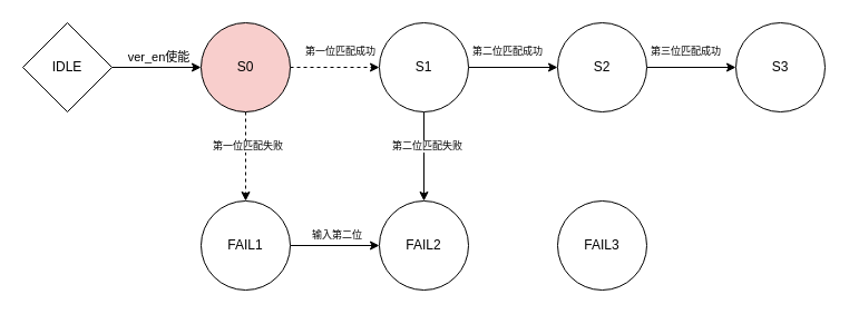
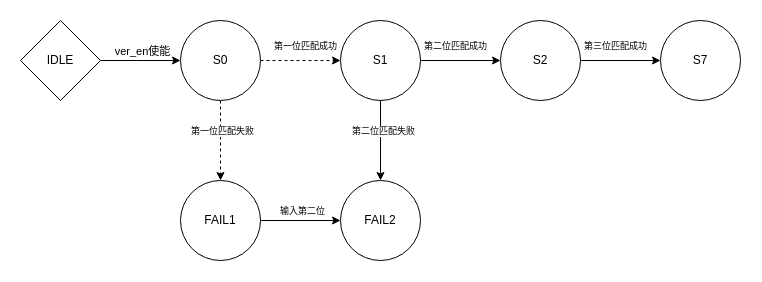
  <mxCell id="0" />
  <mxCell id="1" parent="0" />
  <mxCell id="2" style="edgeStyle=orthogonalEdgeStyle;rounded=0;orthogonalLoop=1;jettySize=auto;html=1;exitX=1;exitY=0.5;exitDx=0;exitDy=0;entryX=0;entryY=0.5;entryDx=0;entryDy=0;" edge="1" parent="1" source="4" target="20"><mxGeometry relative="1" as="geometry" /></mxCell>
  <mxCell id="3" value="ver_en使能" style="edgeLabel;html=1;align=center;verticalAlign=middle;resizable=0;points=[];" vertex="1" connectable="0" parent="2"><mxGeometry x="0.266" y="-1" relative="1" as="geometry"><mxPoint x="-10" y="-11" as="offset" /></mxGeometry></mxCell>
  <mxCell id="4" value="IDLE" style="rhombus;whiteSpace=wrap;html=1;aspect=fixed;" vertex="1" parent="1"><mxGeometry y="20" width="80" height="80" as="geometry" x="20" /></mxCell>
  <mxCell id="5" style="edgeStyle=orthogonalEdgeStyle;rounded=0;orthogonalLoop=1;jettySize=auto;html=1;exitX=1;exitY=0.5;exitDx=0;exitDy=0;entryX=0;entryY=0.5;entryDx=0;entryDy=0;" edge="1" parent="1" source="8" target="10"><mxGeometry relative="1" as="geometry" /></mxCell>
  <mxCell id="6" style="edgeStyle=orthogonalEdgeStyle;rounded=0;orthogonalLoop=1;jettySize=auto;html=1;exitX=0.5;exitY=1;exitDx=0;exitDy=0;entryX=0.5;entryY=0;entryDx=0;entryDy=0;fontSize=9;" edge="1" parent="1" source="8" target="14"><mxGeometry relative="1" as="geometry" /></mxCell>
  <mxCell id="7" value="第二位匹配失败" style="edgeLabel;html=1;align=center;verticalAlign=middle;resizable=0;points=[];fontSize=9;" vertex="1" connectable="0" parent="6"><mxGeometry x="-0.246" y="2" relative="1" as="geometry"><mxPoint as="offset" /></mxGeometry></mxCell>
  <mxCell id="8" value="S1" style="ellipse;whiteSpace=wrap;html=1;aspect=fixed;" vertex="1" parent="1"><mxGeometry x="340" y="20" width="80" height="80" as="geometry" /></mxCell>
  <mxCell id="9" style="edgeStyle=orthogonalEdgeStyle;rounded=0;orthogonalLoop=1;jettySize=auto;html=1;exitX=1;exitY=0.5;exitDx=0;exitDy=0;entryX=0;entryY=0.5;entryDx=0;entryDy=0;" edge="1" parent="1" source="10" target="16"><mxGeometry relative="1" as="geometry" /></mxCell>
  <mxCell id="10" value="S2" style="ellipse;whiteSpace=wrap;html=1;aspect=fixed;" vertex="1" parent="1"><mxGeometry x="500" y="20" width="80" height="80" as="geometry" /></mxCell>
  <mxCell id="11" style="edgeStyle=orthogonalEdgeStyle;rounded=0;orthogonalLoop=1;jettySize=auto;html=1;exitX=1;exitY=0.5;exitDx=0;exitDy=0;entryX=0;entryY=0.5;entryDx=0;entryDy=0;fontSize=9;" edge="1" parent="1" source="13" target="14"><mxGeometry relative="1" as="geometry" /></mxCell>
  <mxCell id="12" value="输入第二位" style="edgeLabel;html=1;align=center;verticalAlign=middle;resizable=0;points=[];fontSize=9;" vertex="1" connectable="0" parent="11"><mxGeometry x="-0.234" y="1" relative="1" as="geometry"><mxPoint x="10" y="-9" as="offset" /></mxGeometry></mxCell>
  <mxCell id="13" value="FAIL1" style="ellipse;whiteSpace=wrap;html=1;aspect=fixed;" vertex="1" parent="1"><mxGeometry x="180" y="180" width="80" height="80" as="geometry" /></mxCell>
  <mxCell id="14" value="FAIL2" style="ellipse;whiteSpace=wrap;html=1;aspect=fixed;" vertex="1" parent="1"><mxGeometry x="340" y="180" width="80" height="80" as="geometry" /></mxCell>
- <mxCell id="15" value="FAIL3" style="ellipse;whiteSpace=wrap;html=1;aspect=fixed;" vertex="1" parent="1"><mxGeometry x="500" y="180" width="80" height="80" as="geometry" /></mxCell>
- <mxCell id="16" value="S3" style="ellipse;whiteSpace=wrap;html=1;aspect=fixed;" vertex="1" parent="1"><mxGeometry x="660" y="20" width="80" height="80" as="geometry" /></mxCell>
+ <mxCell id="16" value="S7" style="ellipse;whiteSpace=wrap;html=1;aspect=fixed;" vertex="1" parent="1"><mxGeometry x="660" y="20" width="80" height="80" as="geometry" /></mxCell>
  <mxCell id="17" style="edgeStyle=orthogonalEdgeStyle;rounded=0;orthogonalLoop=1;jettySize=auto;html=1;exitX=1;exitY=0.5;exitDx=0;exitDy=0;entryX=0;entryY=0.5;entryDx=0;entryDy=0;dashed=1;" edge="1" parent="1" source="20" target="8"><mxGeometry relative="1" as="geometry" /></mxCell>
  <mxCell id="18" style="edgeStyle=orthogonalEdgeStyle;rounded=0;orthogonalLoop=1;jettySize=auto;html=1;exitX=0.5;exitY=1;exitDx=0;exitDy=0;entryX=0.5;entryY=0;entryDx=0;entryDy=0;fontSize=9;dashed=1;" edge="1" parent="1" source="20" target="13"><mxGeometry relative="1" as="geometry" /></mxCell>
  <mxCell id="19" value="第一位匹配失败" style="edgeLabel;html=1;align=center;verticalAlign=middle;resizable=0;points=[];fontSize=9;" vertex="1" connectable="0" parent="18"><mxGeometry x="-0.246" y="1" relative="1" as="geometry"><mxPoint as="offset" /></mxGeometry></mxCell>
- <mxCell id="20" value="S0" style="ellipse;whiteSpace=wrap;html=1;aspect=fixed;fillColor=#f8cecc;" vertex="1" parent="1"><mxGeometry x="180" y="20" width="80" height="80" as="geometry" /></mxCell>
+ <mxCell id="20" value="S0" style="ellipse;whiteSpace=wrap;html=1;aspect=fixed;" vertex="1" parent="1"><mxGeometry x="180" y="20" width="80" height="80" as="geometry" /></mxCell>
  <mxCell id="21" value="&lt;font style=&quot;font-size: 9px;&quot;&gt;第一位匹配成功&lt;/font&gt;" style="text;html=1;align=center;verticalAlign=middle;resizable=0;points=[];autosize=1;strokeColor=none;fillColor=none;" vertex="1" parent="1"><mxGeometry x="260" y="30" width="90" height="30" as="geometry" /></mxCell>
  <mxCell id="22" value="&lt;font style=&quot;font-size: 9px;&quot;&gt;第二位匹配成功&lt;/font&gt;" style="text;html=1;align=center;verticalAlign=middle;resizable=0;points=[];autosize=1;strokeColor=none;fillColor=none;" vertex="1" parent="1"><mxGeometry x="410" y="30" width="90" height="30" as="geometry" /></mxCell>
  <mxCell id="23" value="&lt;font style=&quot;font-size: 9px;&quot;&gt;第三位匹配成功&lt;/font&gt;" style="text;html=1;align=center;verticalAlign=middle;resizable=0;points=[];autosize=1;strokeColor=none;fillColor=none;" vertex="1" parent="1"><mxGeometry x="570" y="30" width="90" height="30" as="geometry" /></mxCell>
